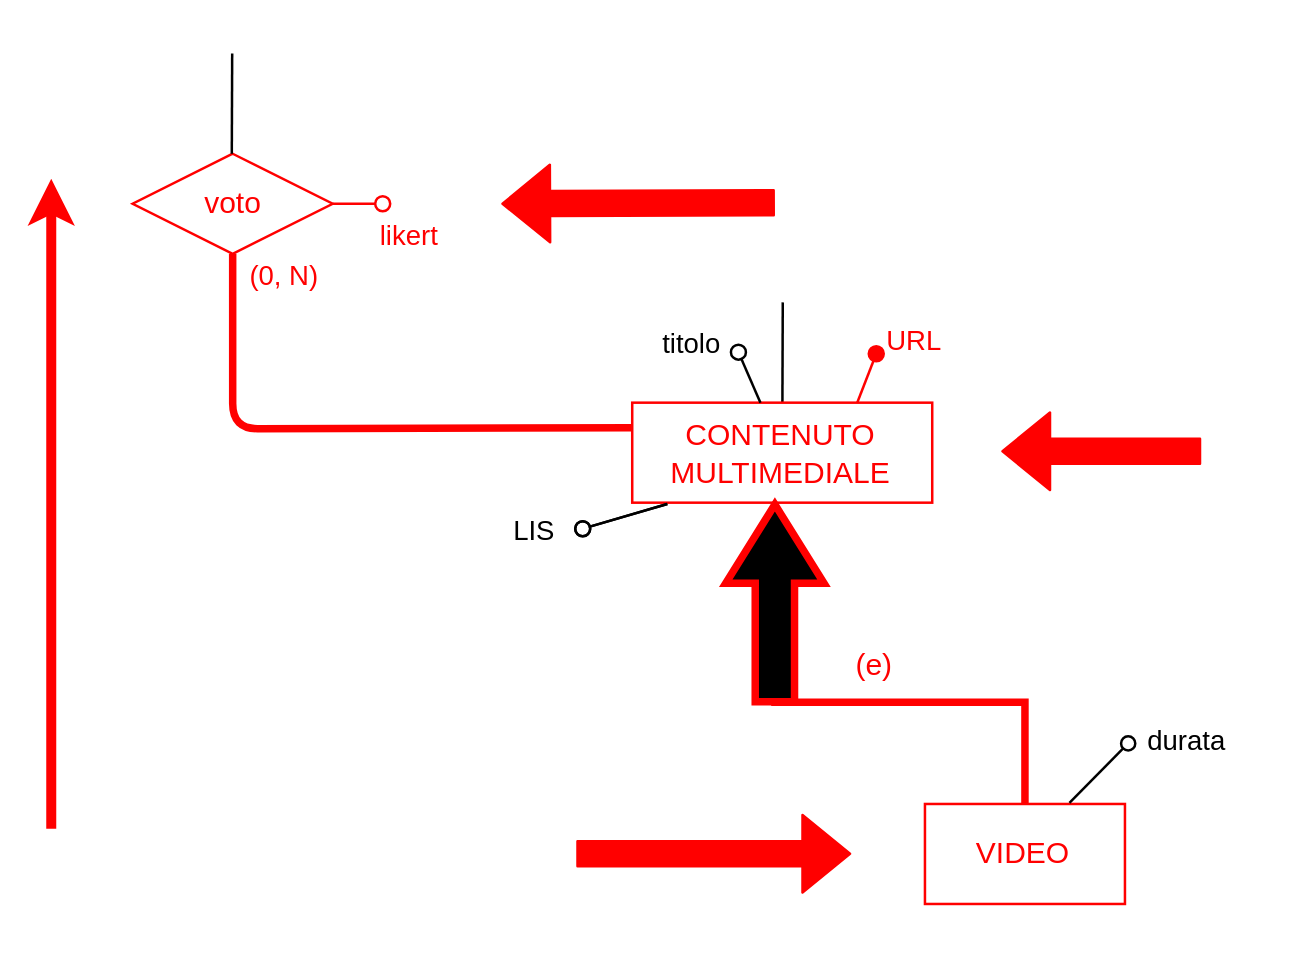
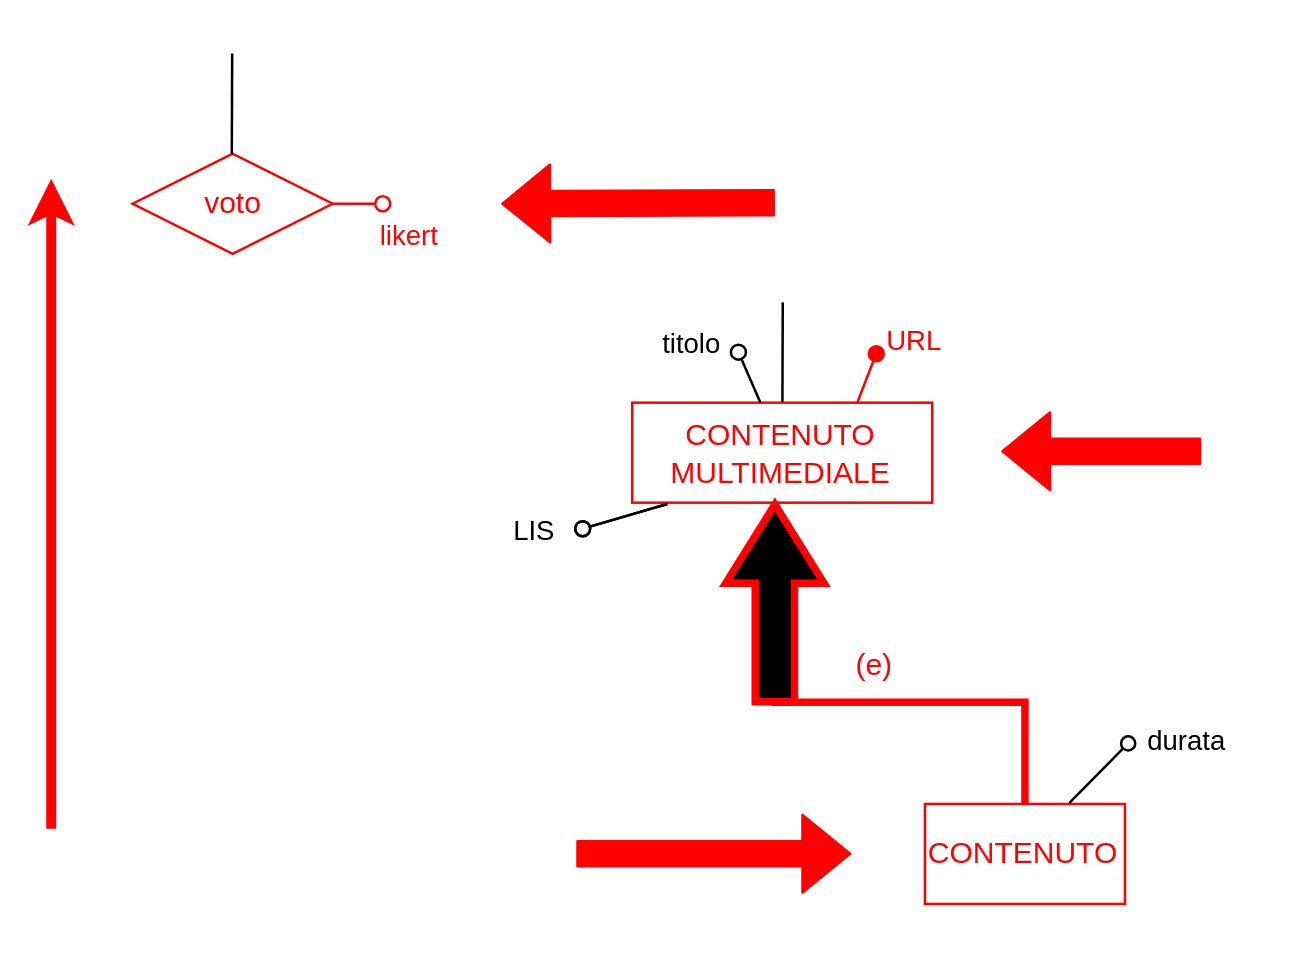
  <mxCell id="0" />
  <mxCell id="1" parent="0" />
  <mxCell id="2" value="" style="edgeStyle=none;html=1;endArrow=none;endFill=0;" parent="1" target="3" edge="1"><mxGeometry x="-0.478" y="20" relative="1" as="geometry"><mxPoint as="offset" /><mxPoint x="312.608" y="120.451" as="sourcePoint" /></mxGeometry></mxCell>
  <mxCell id="3" value="&lt;font color=&quot;#ff0000&quot;&gt;CONTENUTO&lt;br&gt;MULTIMEDIALE&lt;/font&gt;" style="rounded=0;whiteSpace=wrap;html=1;strokeColor=#FF0000;" parent="1" vertex="1"><mxGeometry x="252.39" y="160.57" width="120" height="40" as="geometry" /></mxCell>
  <mxCell id="4" value="" style="endArrow=oval;html=1;fillStyle=auto;strokeWidth=1;startSize=6;endSize=6;fillColor=#000000;startArrow=none;startFill=0;endFill=0;" parent="1" source="3" edge="1"><mxGeometry width="50" height="50" relative="1" as="geometry"><mxPoint x="338.93" y="137.007" as="sourcePoint" /><mxPoint x="294.87" y="140.35" as="targetPoint" /></mxGeometry></mxCell>
  <mxCell id="5" value="titolo" style="edgeLabel;html=1;align=center;verticalAlign=middle;resizable=0;points=[];" parent="4" vertex="1" connectable="0"><mxGeometry x="0.479" y="1" relative="1" as="geometry"><mxPoint x="-21" y="-10" as="offset" /></mxGeometry></mxCell>
  <mxCell id="6" value="" style="endArrow=oval;html=1;fillStyle=auto;strokeWidth=1;startSize=6;endSize=6;fillColor=#000000;startArrow=none;startFill=0;endFill=0;exitX=0.117;exitY=1.013;exitDx=0;exitDy=0;exitPerimeter=0;" parent="1" source="3" edge="1"><mxGeometry width="50" height="50" relative="1" as="geometry"><mxPoint x="270.098" y="231.57" as="sourcePoint" /><mxPoint x="232.58" y="211" as="targetPoint" /></mxGeometry></mxCell>
  <mxCell id="7" value="LIS" style="edgeLabel;html=1;align=center;verticalAlign=middle;resizable=0;points=[];" parent="6" vertex="1" connectable="0"><mxGeometry x="0.479" y="1" relative="1" as="geometry"><mxPoint x="-29" y="2" as="offset" /></mxGeometry></mxCell>
- <mxCell id="8" style="edgeStyle=none;jumpStyle=arc;html=1;exitX=0.5;exitY=1;exitDx=0;exitDy=0;entryX=0;entryY=0.25;entryDx=0;entryDy=0;endArrow=none;endFill=0;strokeColor=#FF0000;strokeWidth=3;" parent="1" source="10" target="3" edge="1"><mxGeometry relative="1" as="geometry"><Array as="points"><mxPoint x="92.58" y="171" /></Array></mxGeometry></mxCell>
- <mxCell id="9" value="&lt;font color=&quot;#ff0000&quot;&gt;(0, N)&lt;/font&gt;" style="edgeLabel;html=1;align=center;verticalAlign=middle;resizable=0;points=[];strokeColor=#FF0000;" parent="8" vertex="1" connectable="0"><mxGeometry x="-0.9" relative="1" as="geometry"><mxPoint x="20" y="-2" as="offset" /></mxGeometry></mxCell>
  <mxCell id="10" value="&lt;font color=&quot;#ff0000&quot;&gt;voto&lt;/font&gt;" style="rhombus;whiteSpace=wrap;html=1;strokeColor=#FF0000;" parent="1" vertex="1"><mxGeometry x="52.57" y="61" width="80" height="40" as="geometry" /></mxCell>
  <mxCell id="11" value="" style="endArrow=oval;html=1;fillStyle=auto;strokeWidth=1;startSize=6;endSize=6;fillColor=#000000;startArrow=none;startFill=0;endFill=0;strokeColor=#FF0000;" parent="1" source="10" edge="1"><mxGeometry width="50" height="50" relative="1" as="geometry"><mxPoint x="222.57" y="289.163" as="sourcePoint" /><mxPoint x="152.58" y="81" as="targetPoint" /></mxGeometry></mxCell>
  <mxCell id="12" value="&lt;font color=&quot;#ff0000&quot;&gt;likert&lt;/font&gt;" style="edgeLabel;html=1;align=center;verticalAlign=middle;resizable=0;points=[];strokeColor=#FF0000;" parent="11" vertex="1" connectable="0"><mxGeometry x="0.479" y="1" relative="1" as="geometry"><mxPoint x="15" y="13" as="offset" /></mxGeometry></mxCell>
  <mxCell id="13" value="" style="edgeStyle=none;html=1;endArrow=none;endFill=0;" parent="1" edge="1"><mxGeometry x="-0.478" y="20" relative="1" as="geometry"><mxPoint as="offset" /><mxPoint x="92.368" y="20.881" as="sourcePoint" /><mxPoint x="92.222" y="61" as="targetPoint" /></mxGeometry></mxCell>
  <mxCell id="14" value="" style="endArrow=oval;html=1;fillStyle=auto;strokeWidth=1;startSize=6;endSize=6;fillColor=#000000;startArrow=none;startFill=0;endFill=0;exitX=0.117;exitY=1.013;exitDx=0;exitDy=0;exitPerimeter=0;" parent="1" edge="1"><mxGeometry width="50" height="50" relative="1" as="geometry"><mxPoint x="266.43" y="201.09" as="sourcePoint" /><mxPoint x="232.58" y="211" as="targetPoint" /></mxGeometry></mxCell>
  <mxCell id="15" value="LIS" style="edgeLabel;html=1;align=center;verticalAlign=middle;resizable=0;points=[];" parent="14" vertex="1" connectable="0"><mxGeometry x="0.479" y="1" relative="1" as="geometry"><mxPoint x="-29" y="2" as="offset" /></mxGeometry></mxCell>
  <mxCell id="16" style="edgeStyle=elbowEdgeStyle;elbow=vertical;html=1;exitX=0.5;exitY=1;exitDx=0;exitDy=0;entryX=0.5;entryY=0;entryDx=0;entryDy=0;endArrow=none;endFill=0;rounded=0;jumpStyle=arc;strokeColor=#FF0000;strokeWidth=3;" parent="1" target="17" edge="1"><mxGeometry relative="1" as="geometry"><mxPoint x="309.48" y="200.57" as="sourcePoint" /><Array as="points"><mxPoint x="360.02" y="280.35" /></Array></mxGeometry></mxCell>
- <mxCell id="17" value="&lt;font color=&quot;#ff0000&quot;&gt;VIDEO&lt;/font&gt;" style="whiteSpace=wrap;html=1;strokeColor=#FF0000;" parent="1" vertex="1"><mxGeometry x="369.48" y="321.09" width="80" height="40" as="geometry" /></mxCell>
+ <mxCell id="17" value="&lt;font color=&quot;#ff0000&quot;&gt;CONTENUTO&lt;/font&gt;" style="whiteSpace=wrap;html=1;strokeColor=#FF0000;" parent="1" vertex="1"><mxGeometry x="369.48" y="321.09" width="80" height="40" as="geometry" /></mxCell>
  <mxCell id="18" value="" style="shape=singleArrow;whiteSpace=wrap;html=1;arrowWidth=0.4;arrowSize=0.4;rotation=-90;fillColor=#000000;strokeColor=#FF0000;strokeWidth=3;" parent="1" vertex="1"><mxGeometry x="270" y="221.08" width="78.91" height="39.32" as="geometry" /></mxCell>
  <mxCell id="19" value="&lt;font color=&quot;#ff0000&quot;&gt;(e)&lt;/font&gt;" style="text;html=1;align=center;verticalAlign=middle;resizable=0;points=[];autosize=1;strokeColor=none;fillColor=none;" parent="1" vertex="1"><mxGeometry x="329.48" y="250.61" width="40" height="30" as="geometry" /></mxCell>
  <mxCell id="20" value="" style="endArrow=none;html=1;strokeColor=#000000;entryX=0;entryY=1;entryDx=0;entryDy=0;" parent="1" target="21" edge="1"><mxGeometry width="50" height="50" relative="1" as="geometry"><mxPoint x="427.28" y="320.61" as="sourcePoint" /><mxPoint x="449.09" y="301" as="targetPoint" /></mxGeometry></mxCell>
  <mxCell id="21" value="" style="ellipse;whiteSpace=wrap;html=1;aspect=fixed;strokeColor=#000000;" parent="1" vertex="1"><mxGeometry x="447.94" y="294.04" width="5.67" height="5.67" as="geometry" /></mxCell>
  <mxCell id="22" value="&lt;font style=&quot;font-size: 11px;&quot;&gt;durata&lt;/font&gt;" style="text;html=1;align=center;verticalAlign=middle;resizable=0;points=[];autosize=1;strokeColor=none;fillColor=none;" parent="1" vertex="1"><mxGeometry x="449.48" y="280.61" width="50" height="30" as="geometry" /></mxCell>
  <mxCell id="23" value="" style="shape=flexArrow;endArrow=classic;html=1;strokeColor=#FF0000;fontColor=#FF0000;fillColor=#FF0000;" parent="1" edge="1"><mxGeometry width="50" height="50" relative="1" as="geometry"><mxPoint x="230" y="341" as="sourcePoint" /><mxPoint x="340" y="341" as="targetPoint" /></mxGeometry></mxCell>
  <mxCell id="24" value="" style="endArrow=classic;html=1;strokeColor=#FF0000;fontColor=#FF0000;fillColor=#FF0000;strokeWidth=4;" parent="1" edge="1"><mxGeometry width="50" height="50" relative="1" as="geometry"><mxPoint x="20" y="331" as="sourcePoint" /><mxPoint x="20" y="71" as="targetPoint" /></mxGeometry></mxCell>
  <mxCell id="25" value="" style="shape=flexArrow;endArrow=classic;html=1;strokeColor=#FF0000;fontColor=#FF0000;fillColor=#FF0000;" parent="1" edge="1"><mxGeometry width="50" height="50" relative="1" as="geometry"><mxPoint x="309.48" y="80.58" as="sourcePoint" /><mxPoint x="200" y="81" as="targetPoint" /></mxGeometry></mxCell>
  <mxCell id="26" value="" style="endArrow=oval;html=1;fillStyle=auto;strokeWidth=1;startSize=6;endSize=6;fillColor=#000000;startArrow=none;startFill=0;endFill=1;exitX=0.75;exitY=0;exitDx=0;exitDy=0;strokeColor=#FF0000;" parent="1" source="3" edge="1"><mxGeometry width="50" height="50" relative="1" as="geometry"><mxPoint x="330" y="191" as="sourcePoint" /><mxPoint x="350" y="141" as="targetPoint" /></mxGeometry></mxCell>
  <mxCell id="27" value="&lt;font color=&quot;#ff0000&quot; style=&quot;font-size: 11px;&quot;&gt;URL&lt;/font&gt;" style="text;html=1;align=center;verticalAlign=middle;resizable=0;points=[];autosize=1;strokeColor=none;fillColor=none;" parent="1" vertex="1"><mxGeometry x="340" y="121" width="50" height="30" as="geometry" /></mxCell>
  <mxCell id="28" value="" style="shape=flexArrow;endArrow=classic;html=1;strokeColor=#FF0000;fontColor=#FF0000;fillColor=#FF0000;" edge="1" parent="1"><mxGeometry width="50" height="50" relative="1" as="geometry"><mxPoint x="480" y="180" as="sourcePoint" /><mxPoint x="400" y="180" as="targetPoint" /></mxGeometry></mxCell>
